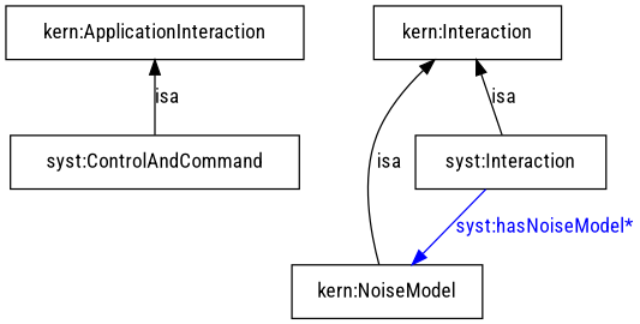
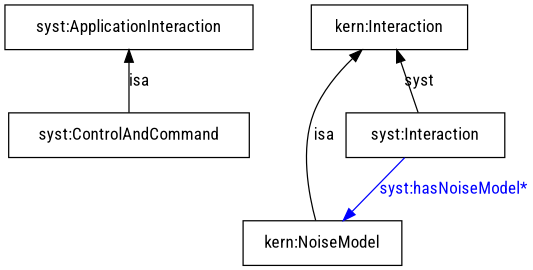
  digraph {
    fontname="Roboto Condensed"
    node [color="0.0,0.0,0.0" fontcolor="0.0,0.0,0.0" fontname="Roboto Condensed" shape=box]
    edge [color="0.0,0.0,0.0" dir=back fontcolor="0.0,0.0,0.0" fontname="Roboto Condensed"]
    n1 [height=0.50 label="syst:ControlAndCommand" width=2.69]
-   n2 [height=0.50 label="kern:ApplicationInteraction" width=2.78]
+   n2 [height=0.50 label="syst:ApplicationInteraction" width=2.78]
    n3 [height=0.50 label="kern:NoiseModel" width=1.78]
    n4 [height=0.50 label="kern:Interaction" width=1.75]
    n5 [height=0.50 label="syst:Interaction" width=1.78]
    n2 -> n1 [label=isa]
    n4 -> n3 [label=isa]
-   n4 -> n5 [label=isa]
+   n4 -> n5 [label=syst]
    n5 -> n3 [color="0.6666667,1.0,1.0" fontcolor="0.6666667,1.0,1.0" label="syst:hasNoiseModel*" style=filled dir=""]
  }
